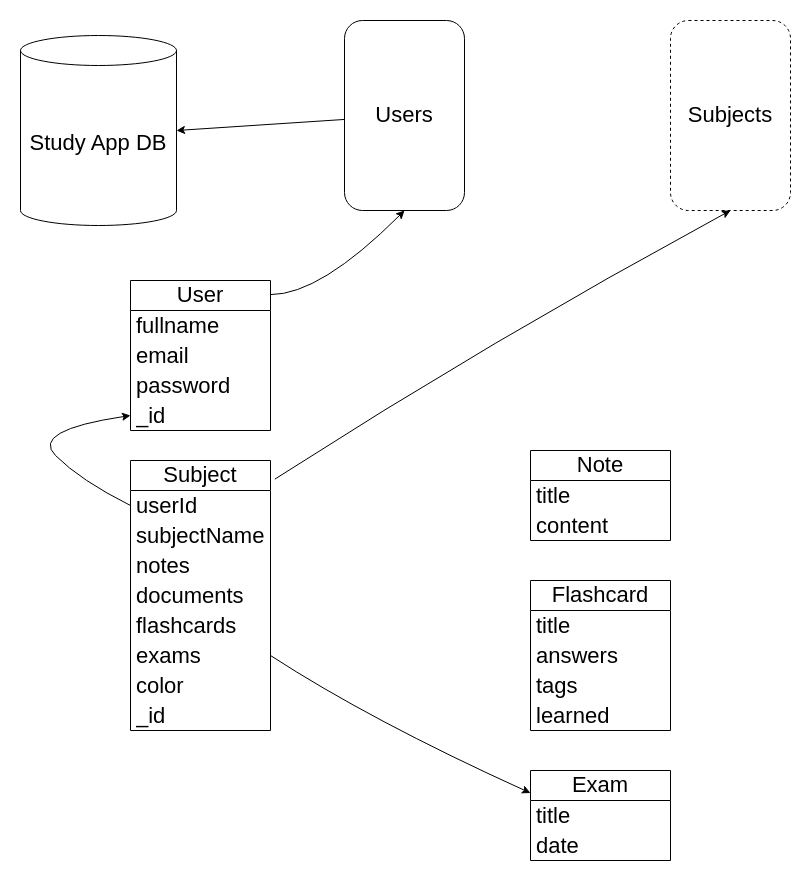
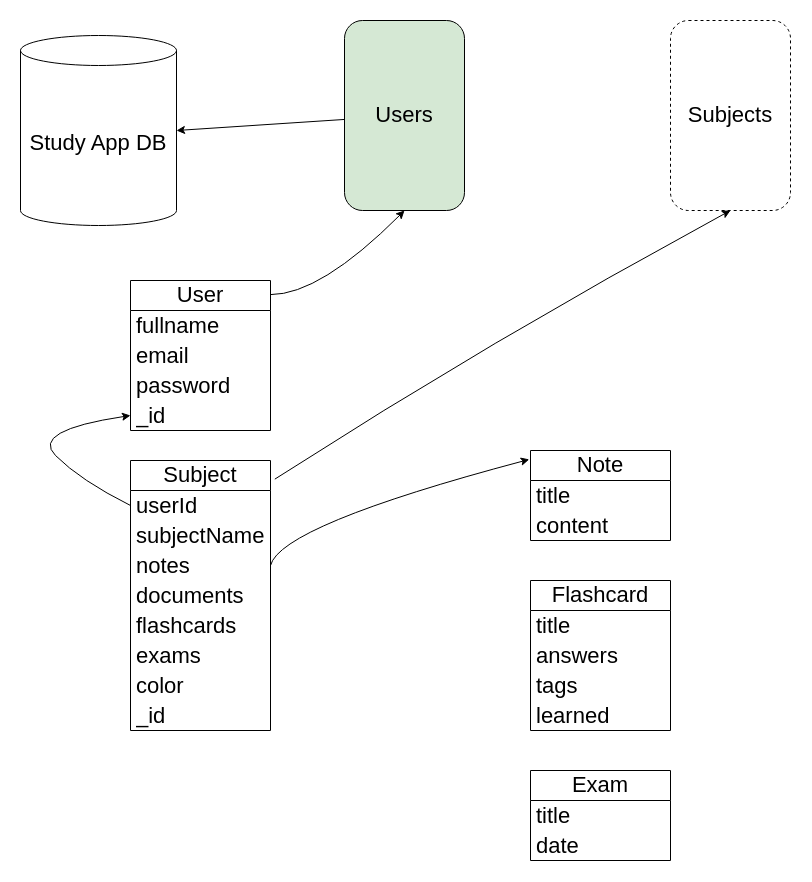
  <mxCell id="0" />
  <mxCell id="1" parent="0" />
  <mxCell id="2" value="&lt;font style=&quot;font-size: 22px;&quot;&gt;Study App DB&lt;/font&gt;" style="shape=cylinder3;whiteSpace=wrap;html=1;boundedLbl=1;backgroundOutline=1;size=15;" vertex="1" parent="1"><mxGeometry x="20" y="35" width="156" height="190" as="geometry" /></mxCell>
  <mxCell id="3" style="edgeStyle=none;html=1;entryX=1;entryY=0.5;entryDx=0;entryDy=0;entryPerimeter=0;fontSize=22;" edge="1" parent="1" source="4" target="2"><mxGeometry relative="1" as="geometry" /></mxCell>
- <mxCell id="4" value="Users" style="rounded=1;whiteSpace=wrap;html=1;fontSize=22;" vertex="1" parent="1"><mxGeometry x="344" y="20" width="120" height="190" as="geometry" /></mxCell>
+ <mxCell id="4" value="Users" style="rounded=1;whiteSpace=wrap;html=1;fontSize=22;fillColor=#d5e8d4;" vertex="1" parent="1"><mxGeometry x="344" y="20" width="120" height="190" as="geometry" /></mxCell>
  <mxCell id="5" value="User" style="swimlane;fontStyle=0;childLayout=stackLayout;horizontal=1;startSize=30;horizontalStack=0;resizeParent=1;resizeParentMax=0;resizeLast=0;collapsible=1;marginBottom=0;whiteSpace=wrap;html=1;fontSize=22;" vertex="1" parent="1"><mxGeometry x="130" y="280" width="140" height="150" as="geometry" /></mxCell>
  <mxCell id="6" value="fullname" style="text;strokeColor=none;fillColor=none;align=left;verticalAlign=middle;spacingLeft=4;spacingRight=4;overflow=hidden;points=[[0,0.5],[1,0.5]];portConstraint=eastwest;rotatable=0;whiteSpace=wrap;html=1;fontSize=22;" vertex="1" parent="5"><mxGeometry y="30" width="140" height="30" as="geometry" /></mxCell>
  <mxCell id="7" value="email" style="text;strokeColor=none;fillColor=none;align=left;verticalAlign=middle;spacingLeft=4;spacingRight=4;overflow=hidden;points=[[0,0.5],[1,0.5]];portConstraint=eastwest;rotatable=0;whiteSpace=wrap;html=1;fontSize=22;" vertex="1" parent="5"><mxGeometry y="60" width="140" height="30" as="geometry" /></mxCell>
  <mxCell id="8" value="password" style="text;strokeColor=none;fillColor=none;align=left;verticalAlign=middle;spacingLeft=4;spacingRight=4;overflow=hidden;points=[[0,0.5],[1,0.5]];portConstraint=eastwest;rotatable=0;whiteSpace=wrap;html=1;fontSize=22;" vertex="1" parent="5"><mxGeometry y="90" width="140" height="30" as="geometry" /></mxCell>
  <mxCell id="9" value="_id" style="text;strokeColor=none;fillColor=none;align=left;verticalAlign=middle;spacingLeft=4;spacingRight=4;overflow=hidden;points=[[0,0.5],[1,0.5]];portConstraint=eastwest;rotatable=0;whiteSpace=wrap;html=1;fontSize=22;" vertex="1" parent="5"><mxGeometry y="120" width="140" height="30" as="geometry" /></mxCell>
  <mxCell id="10" value="Subject" style="swimlane;fontStyle=0;childLayout=stackLayout;horizontal=1;startSize=30;horizontalStack=0;resizeParent=1;resizeParentMax=0;resizeLast=0;collapsible=1;marginBottom=0;whiteSpace=wrap;html=1;fontSize=22;" vertex="1" parent="1"><mxGeometry x="130" y="460" width="140" height="270" as="geometry" /></mxCell>
  <mxCell id="11" value="userId" style="text;strokeColor=none;fillColor=none;align=left;verticalAlign=middle;spacingLeft=4;spacingRight=4;overflow=hidden;points=[[0,0.5],[1,0.5]];portConstraint=eastwest;rotatable=0;whiteSpace=wrap;html=1;fontSize=22;" vertex="1" parent="10"><mxGeometry y="30" width="140" height="30" as="geometry" /></mxCell>
  <mxCell id="12" value="subjectName" style="text;strokeColor=none;fillColor=none;align=left;verticalAlign=middle;spacingLeft=4;spacingRight=4;overflow=hidden;points=[[0,0.5],[1,0.5]];portConstraint=eastwest;rotatable=0;whiteSpace=wrap;html=1;fontSize=22;" vertex="1" parent="10"><mxGeometry y="60" width="140" height="30" as="geometry" /></mxCell>
  <mxCell id="13" value="notes" style="text;strokeColor=none;fillColor=none;align=left;verticalAlign=middle;spacingLeft=4;spacingRight=4;overflow=hidden;points=[[0,0.5],[1,0.5]];portConstraint=eastwest;rotatable=0;whiteSpace=wrap;html=1;fontSize=22;" vertex="1" parent="10"><mxGeometry y="90" width="140" height="30" as="geometry" /></mxCell>
  <mxCell id="14" value="documents" style="text;strokeColor=none;fillColor=none;align=left;verticalAlign=middle;spacingLeft=4;spacingRight=4;overflow=hidden;points=[[0,0.5],[1,0.5]];portConstraint=eastwest;rotatable=0;whiteSpace=wrap;html=1;fontSize=22;" vertex="1" parent="10"><mxGeometry y="120" width="140" height="30" as="geometry" /></mxCell>
  <mxCell id="15" value="flashcards" style="text;strokeColor=none;fillColor=none;align=left;verticalAlign=middle;spacingLeft=4;spacingRight=4;overflow=hidden;points=[[0,0.5],[1,0.5]];portConstraint=eastwest;rotatable=0;whiteSpace=wrap;html=1;fontSize=22;" vertex="1" parent="10"><mxGeometry y="150" width="140" height="30" as="geometry" /></mxCell>
  <mxCell id="16" value="exams" style="text;strokeColor=none;fillColor=none;align=left;verticalAlign=middle;spacingLeft=4;spacingRight=4;overflow=hidden;points=[[0,0.5],[1,0.5]];portConstraint=eastwest;rotatable=0;whiteSpace=wrap;html=1;fontSize=22;" vertex="1" parent="10"><mxGeometry y="180" width="140" height="30" as="geometry" /></mxCell>
  <mxCell id="17" value="color" style="text;strokeColor=none;fillColor=none;align=left;verticalAlign=middle;spacingLeft=4;spacingRight=4;overflow=hidden;points=[[0,0.5],[1,0.5]];portConstraint=eastwest;rotatable=0;whiteSpace=wrap;html=1;fontSize=22;" vertex="1" parent="10"><mxGeometry y="210" width="140" height="30" as="geometry" /></mxCell>
  <mxCell id="18" value="_id" style="text;strokeColor=none;fillColor=none;align=left;verticalAlign=middle;spacingLeft=4;spacingRight=4;overflow=hidden;points=[[0,0.5],[1,0.5]];portConstraint=eastwest;rotatable=0;whiteSpace=wrap;html=1;fontSize=22;" vertex="1" parent="10"><mxGeometry y="240" width="140" height="30" as="geometry" /></mxCell>
  <mxCell id="19" value="Subjects" style="rounded=1;whiteSpace=wrap;html=1;fontSize=22;dashed=1;" vertex="1" parent="1"><mxGeometry x="670" y="20" width="120" height="190" as="geometry" /></mxCell>
  <mxCell id="20" value="Note" style="swimlane;fontStyle=0;childLayout=stackLayout;horizontal=1;startSize=30;horizontalStack=0;resizeParent=1;resizeParentMax=0;resizeLast=0;collapsible=1;marginBottom=0;whiteSpace=wrap;html=1;fontSize=22;" vertex="1" parent="1"><mxGeometry x="530" y="450" width="140" height="90" as="geometry" /></mxCell>
  <mxCell id="21" value="title" style="text;strokeColor=none;fillColor=none;align=left;verticalAlign=middle;spacingLeft=4;spacingRight=4;overflow=hidden;points=[[0,0.5],[1,0.5]];portConstraint=eastwest;rotatable=0;whiteSpace=wrap;html=1;fontSize=22;" vertex="1" parent="20"><mxGeometry y="30" width="140" height="30" as="geometry" /></mxCell>
  <mxCell id="22" value="content" style="text;strokeColor=none;fillColor=none;align=left;verticalAlign=middle;spacingLeft=4;spacingRight=4;overflow=hidden;points=[[0,0.5],[1,0.5]];portConstraint=eastwest;rotatable=0;whiteSpace=wrap;html=1;fontSize=22;" vertex="1" parent="20"><mxGeometry y="60" width="140" height="30" as="geometry" /></mxCell>
+ <mxCell id="23" value="" style="curved=1;endArrow=classic;html=1;fontSize=22;exitX=1;exitY=0.5;exitDx=0;exitDy=0;entryX=-0.009;entryY=0.099;entryDx=0;entryDy=0;entryPerimeter=0;" edge="1" parent="1" source="13" target="20"><mxGeometry width="50" height="50" relative="1" as="geometry"><mxPoint x="200" y="600" as="sourcePoint" /><mxPoint x="200" y="510" as="targetPoint" /><Array as="points"><mxPoint x="280" y="525" /></Array></mxGeometry></mxCell>
  <mxCell id="24" value="Flashcard" style="swimlane;fontStyle=0;childLayout=stackLayout;horizontal=1;startSize=30;horizontalStack=0;resizeParent=1;resizeParentMax=0;resizeLast=0;collapsible=1;marginBottom=0;whiteSpace=wrap;html=1;fontSize=22;" vertex="1" parent="1"><mxGeometry x="530" y="580" width="140" height="150" as="geometry" /></mxCell>
  <mxCell id="25" value="title" style="text;strokeColor=none;fillColor=none;align=left;verticalAlign=middle;spacingLeft=4;spacingRight=4;overflow=hidden;points=[[0,0.5],[1,0.5]];portConstraint=eastwest;rotatable=0;whiteSpace=wrap;html=1;fontSize=22;" vertex="1" parent="24"><mxGeometry y="30" width="140" height="30" as="geometry" /></mxCell>
  <mxCell id="26" value="answers" style="text;strokeColor=none;fillColor=none;align=left;verticalAlign=middle;spacingLeft=4;spacingRight=4;overflow=hidden;points=[[0,0.5],[1,0.5]];portConstraint=eastwest;rotatable=0;whiteSpace=wrap;html=1;fontSize=22;" vertex="1" parent="24"><mxGeometry y="60" width="140" height="30" as="geometry" /></mxCell>
  <mxCell id="27" value="tags" style="text;strokeColor=none;fillColor=none;align=left;verticalAlign=middle;spacingLeft=4;spacingRight=4;overflow=hidden;points=[[0,0.5],[1,0.5]];portConstraint=eastwest;rotatable=0;whiteSpace=wrap;html=1;fontSize=22;" vertex="1" parent="24"><mxGeometry y="90" width="140" height="30" as="geometry" /></mxCell>
  <mxCell id="28" value="learned" style="text;strokeColor=none;fillColor=none;align=left;verticalAlign=middle;spacingLeft=4;spacingRight=4;overflow=hidden;points=[[0,0.5],[1,0.5]];portConstraint=eastwest;rotatable=0;whiteSpace=wrap;html=1;fontSize=22;" vertex="1" parent="24"><mxGeometry y="120" width="140" height="30" as="geometry" /></mxCell>
  <mxCell id="29" value="" style="curved=1;endArrow=classic;html=1;fontSize=22;exitX=1.001;exitY=0.094;exitDx=0;exitDy=0;exitPerimeter=0;entryX=0.5;entryY=1;entryDx=0;entryDy=0;" edge="1" parent="1" source="5" target="4"><mxGeometry width="50" height="50" relative="1" as="geometry"><mxPoint x="340" y="450" as="sourcePoint" /><mxPoint x="390" y="400" as="targetPoint" /><Array as="points"><mxPoint x="320" y="294" /></Array></mxGeometry></mxCell>
  <mxCell id="30" value="" style="curved=1;endArrow=classic;html=1;fontSize=22;exitX=1.031;exitY=0.069;exitDx=0;exitDy=0;exitPerimeter=0;entryX=0.5;entryY=1;entryDx=0;entryDy=0;" edge="1" parent="1" source="10" target="19"><mxGeometry width="50" height="50" relative="1" as="geometry"><mxPoint x="430" y="320" as="sourcePoint" /><mxPoint x="480" y="270" as="targetPoint" /><Array as="points"><mxPoint x="490" y="340" /></Array></mxGeometry></mxCell>
  <mxCell id="31" value="" style="curved=1;endArrow=classic;html=1;fontSize=22;exitX=0;exitY=0.5;exitDx=0;exitDy=0;entryX=0;entryY=0.5;entryDx=0;entryDy=0;" edge="1" parent="1" source="11" target="9"><mxGeometry width="50" height="50" relative="1" as="geometry"><mxPoint x="30" y="480" as="sourcePoint" /><mxPoint x="80" y="430" as="targetPoint" /><Array as="points"><mxPoint x="80" y="480" /><mxPoint x="30" y="430" /></Array></mxGeometry></mxCell>
  <mxCell id="32" value="Exam" style="swimlane;fontStyle=0;childLayout=stackLayout;horizontal=1;startSize=30;horizontalStack=0;resizeParent=1;resizeParentMax=0;resizeLast=0;collapsible=1;marginBottom=0;whiteSpace=wrap;html=1;fontSize=22;" vertex="1" parent="1"><mxGeometry x="530" y="770" width="140" height="90" as="geometry" /></mxCell>
  <mxCell id="33" value="title" style="text;strokeColor=none;fillColor=none;align=left;verticalAlign=middle;spacingLeft=4;spacingRight=4;overflow=hidden;points=[[0,0.5],[1,0.5]];portConstraint=eastwest;rotatable=0;whiteSpace=wrap;html=1;fontSize=22;" vertex="1" parent="32"><mxGeometry y="30" width="140" height="30" as="geometry" /></mxCell>
  <mxCell id="34" value="date" style="text;strokeColor=none;fillColor=none;align=left;verticalAlign=middle;spacingLeft=4;spacingRight=4;overflow=hidden;points=[[0,0.5],[1,0.5]];portConstraint=eastwest;rotatable=0;whiteSpace=wrap;html=1;fontSize=22;" vertex="1" parent="32"><mxGeometry y="60" width="140" height="30" as="geometry" /></mxCell>
- <mxCell id="35" value="" style="curved=1;endArrow=classic;html=1;fontSize=22;exitX=1;exitY=0.5;exitDx=0;exitDy=0;entryX=0;entryY=0.25;entryDx=0;entryDy=0;" edge="1" parent="1" source="16" target="32"><mxGeometry width="50" height="50" relative="1" as="geometry"><mxPoint x="340" y="640" as="sourcePoint" /><mxPoint x="390" y="590" as="targetPoint" /><Array as="points"><mxPoint x="370" y="720" /></Array></mxGeometry></mxCell>
